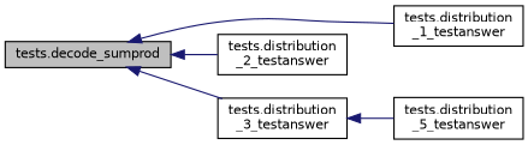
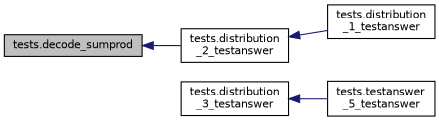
  digraph {
    rankdir=LR
    node [color=black fillcolor=white fontname=Helvetica fontsize=10 shape=record style=filled]
    edge [color=midnightblue dir=back fontname=Helvetica fontsize=10 labelfontname=Helvetica labelfontsize=10 style=solid]
    n1 [fillcolor=grey75 fontcolor=black height=0.2 label="tests.decode_sumprod" width=0.4]
    n2 [height=0.2 label="tests.distribution\l_1_testanswer" width=0.4]
    n3 [height=0.2 label="tests.distribution\l_2_testanswer" width=0.4]
    n4 [height=0.2 label="tests.distribution\l_3_testanswer" width=0.4]
-   n5 [height=0.2 label="tests.distribution\l_5_testanswer" width=0.4]
-   n1 -> n2
+   n5 [height=0.2 label="tests.testanswer\l_5_testanswer" width=0.4]
+   n3 -> n2
    n1 -> n3
-   n1 -> n4
    n4 -> n5
  }
